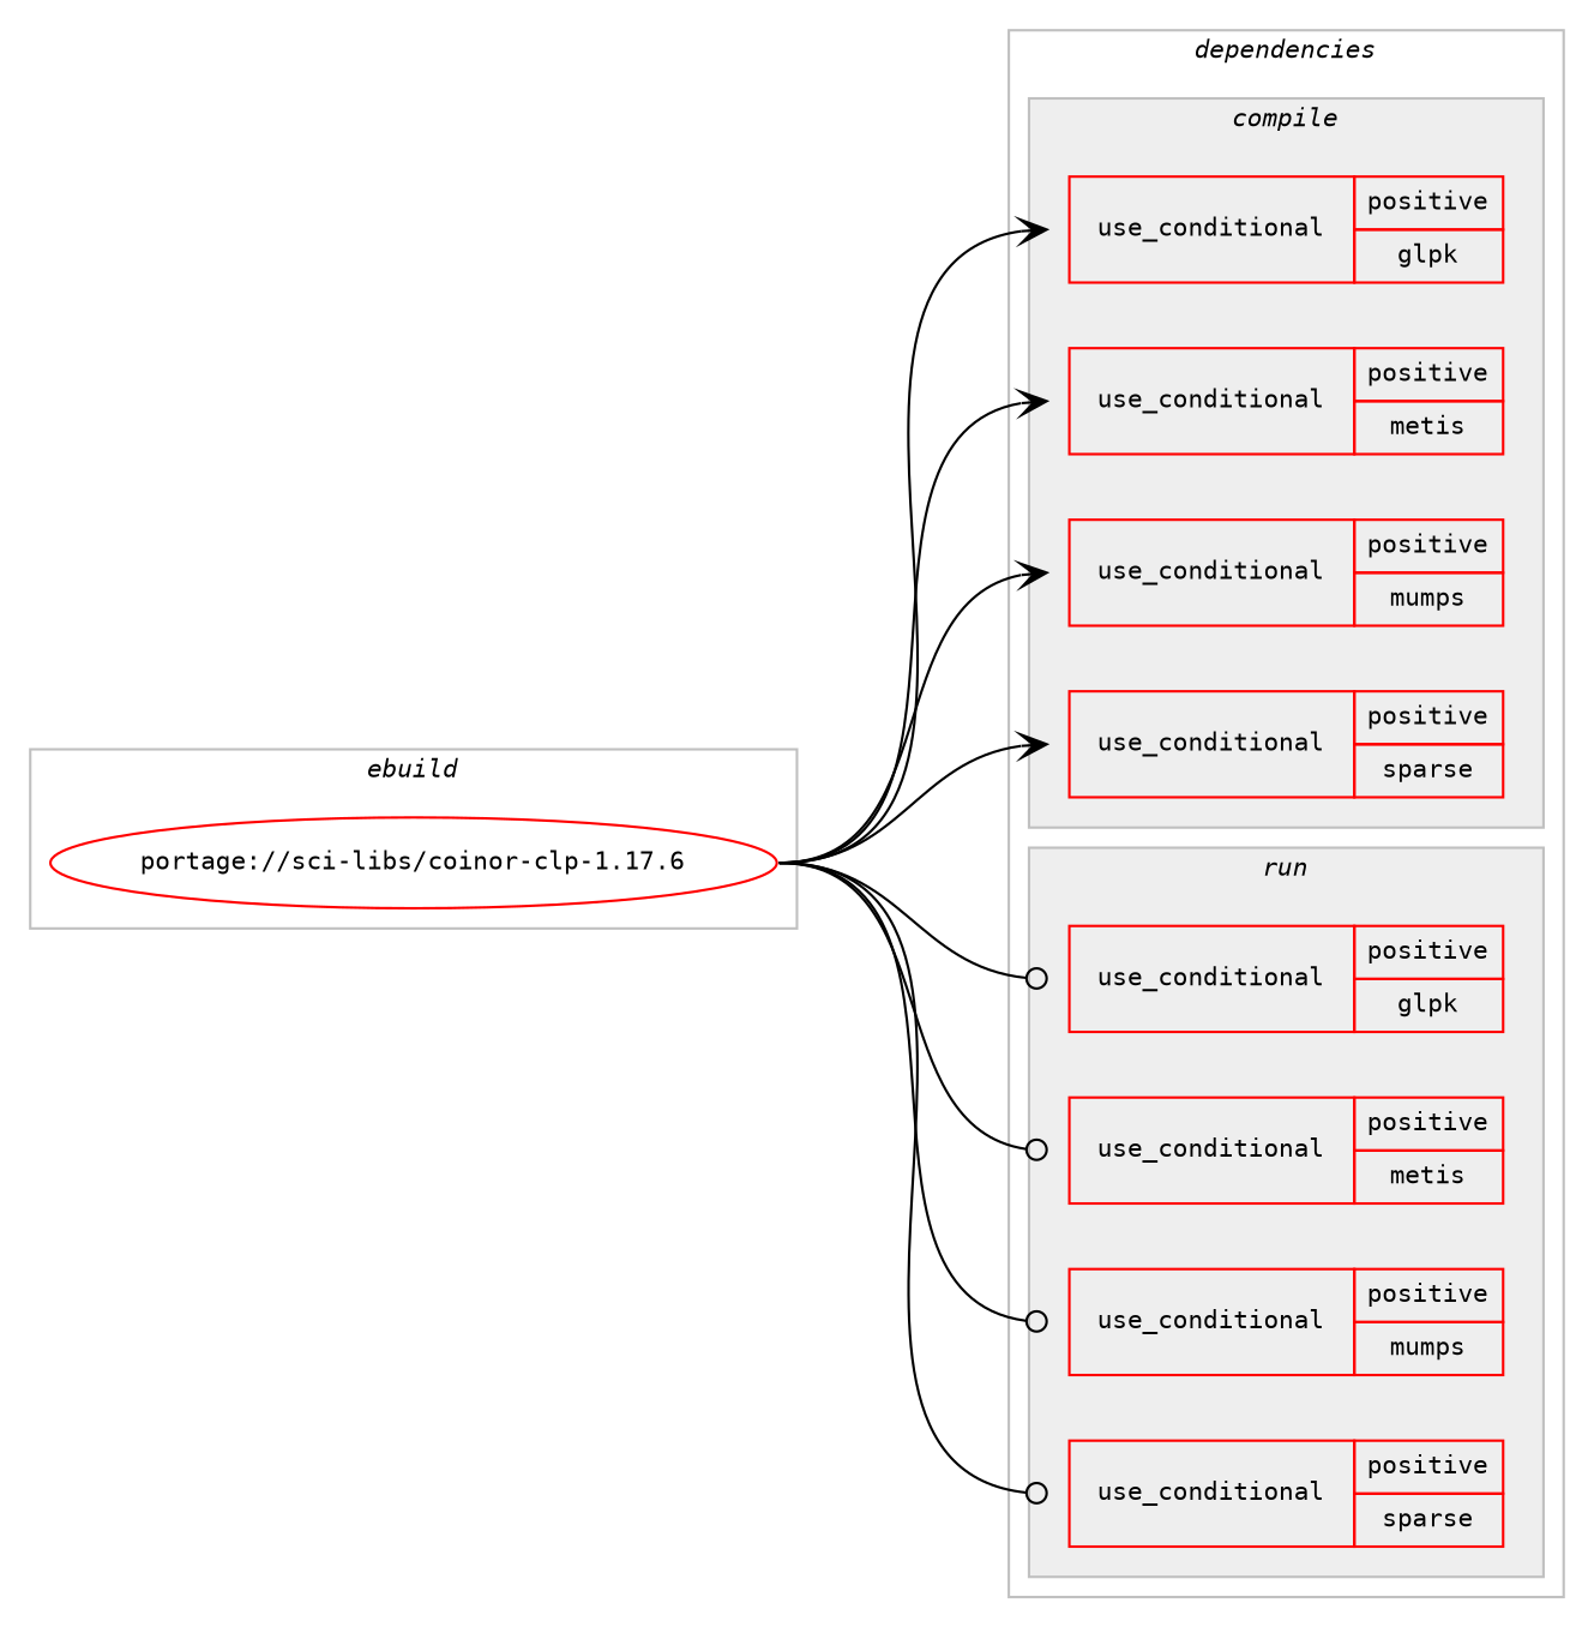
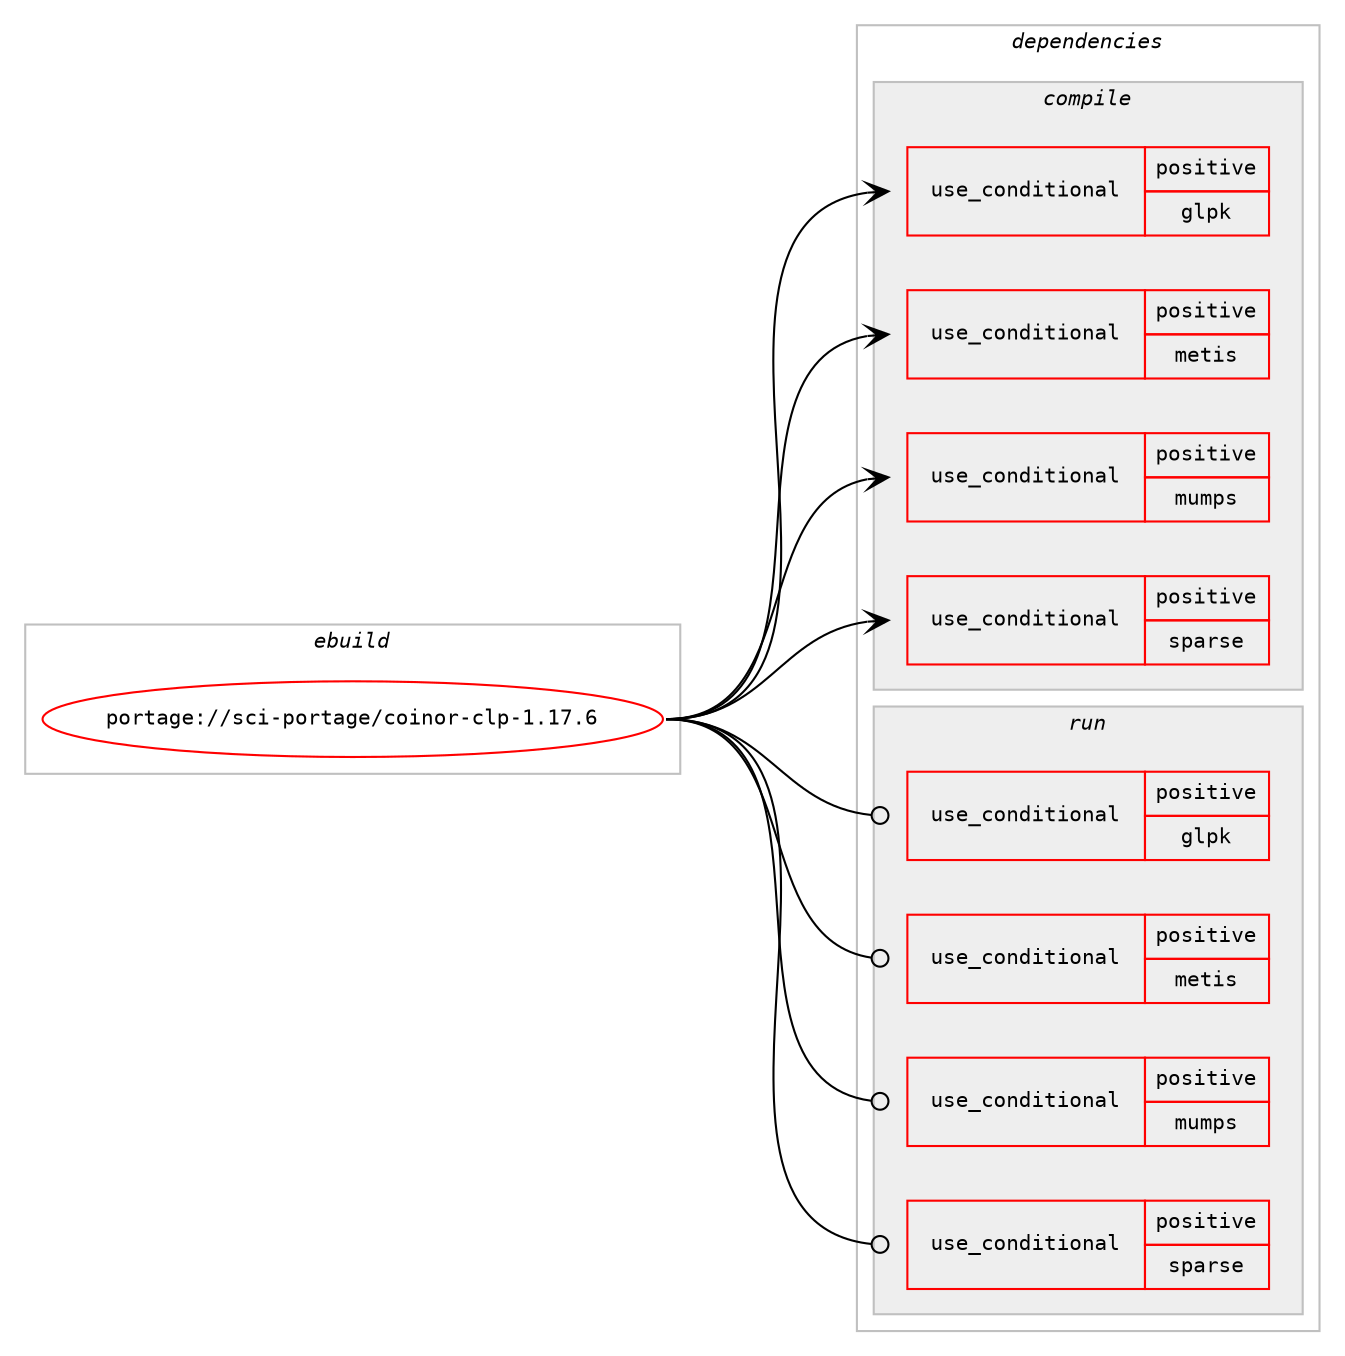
  digraph {
    compound=true
    concentrate=true
    fontname="DejaVu Sans Mono"
    fontsize=10
    newrank=true
    rankdir=LR
    ranksep=1.5
    node [color=red fontname="DejaVu Sans Mono" fontsize=10 shape=none]
    edge [arrowhead=vee headport=w style=solid tailport=e weight=20 fontname="DejaVu Sans Mono"]
-   n1 [label="portage://sci-libs/coinor-clp-1.17.6" width=4 shape=""]
+   n1 [label="portage://sci-portage/coinor-clp-1.17.6" width=4 shape=""]
    n2 [label=<<TABLE BORDER="0" CELLBORDER="1" CELLSPACING="0" CELLPADDING="4"><TR><TD ROWSPAN="3" CELLPADDING="10">use_conditional</TD></TR><TR><TD>positive</TD></TR><TR><TD>glpk</TD></TR></TABLE>>]
    n3 [label=<<TABLE BORDER="0" CELLBORDER="1" CELLSPACING="0" CELLPADDING="4"><TR><TD ROWSPAN="3" CELLPADDING="10">use_conditional</TD></TR><TR><TD>positive</TD></TR><TR><TD>metis</TD></TR></TABLE>>]
    n4 [label=<<TABLE BORDER="0" CELLBORDER="1" CELLSPACING="0" CELLPADDING="4"><TR><TD ROWSPAN="3" CELLPADDING="10">use_conditional</TD></TR><TR><TD>positive</TD></TR><TR><TD>mumps</TD></TR></TABLE>>]
    n5 [label=<<TABLE BORDER="0" CELLBORDER="1" CELLSPACING="0" CELLPADDING="4"><TR><TD ROWSPAN="3" CELLPADDING="10">use_conditional</TD></TR><TR><TD>positive</TD></TR><TR><TD>sparse</TD></TR></TABLE>>]
    n6 [label=<<TABLE BORDER="0" CELLBORDER="1" CELLSPACING="0" CELLPADDING="4"><TR><TD ROWSPAN="3" CELLPADDING="10">use_conditional</TD></TR><TR><TD>positive</TD></TR><TR><TD>glpk</TD></TR></TABLE>>]
    n7 [label=<<TABLE BORDER="0" CELLBORDER="1" CELLSPACING="0" CELLPADDING="4"><TR><TD ROWSPAN="3" CELLPADDING="10">use_conditional</TD></TR><TR><TD>positive</TD></TR><TR><TD>metis</TD></TR></TABLE>>]
    n8 [label=<<TABLE BORDER="0" CELLBORDER="1" CELLSPACING="0" CELLPADDING="4"><TR><TD ROWSPAN="3" CELLPADDING="10">use_conditional</TD></TR><TR><TD>positive</TD></TR><TR><TD>mumps</TD></TR></TABLE>>]
    n9 [label=<<TABLE BORDER="0" CELLBORDER="1" CELLSPACING="0" CELLPADDING="4"><TR><TD ROWSPAN="3" CELLPADDING="10">use_conditional</TD></TR><TR><TD>positive</TD></TR><TR><TD>sparse</TD></TR></TABLE>>]
    subgraph cluster_1 {
      color=gray
      label=<<i>ebuild</i>>
      rank=same
      n1
    }
    subgraph cluster_2 {
      color=gray
      label=<<i>dependencies</i>>
      subgraph cluster_3 {
        color=gray
        fillcolor="#eeeeee"
        label=<<i>compile</i>>
        style=filled
        subgraph sub_4 {
          color=gray
          fillcolor="#eeeeee"
          label=<<i>compile</i>>
          style=filled
          n2
        }
        subgraph sub_5 {
          color=gray
          fillcolor="#eeeeee"
          label=<<i>compile</i>>
          style=filled
          n3
        }
        subgraph sub_6 {
          color=gray
          fillcolor="#eeeeee"
          label=<<i>compile</i>>
          style=filled
          n4
        }
        subgraph sub_7 {
          color=gray
          fillcolor="#eeeeee"
          label=<<i>compile</i>>
          style=filled
          n5
        }
      }
      subgraph cluster_8 {
        color=gray
        fillcolor="#eeeeee"
        label=<<i>compile and run</i>>
        style=filled
      }
      subgraph cluster_9 {
        color=gray
        fillcolor="#eeeeee"
        label=<<i>run</i>>
        style=filled
        subgraph sub_10 {
          color=gray
          fillcolor="#eeeeee"
          label=<<i>run</i>>
          style=filled
          n6
        }
        subgraph sub_11 {
          color=gray
          fillcolor="#eeeeee"
          label=<<i>run</i>>
          style=filled
          n7
        }
        subgraph sub_12 {
          color=gray
          fillcolor="#eeeeee"
          label=<<i>run</i>>
          style=filled
          n8
        }
        subgraph sub_13 {
          color=gray
          fillcolor="#eeeeee"
          label=<<i>run</i>>
          style=filled
          n9
        }
      }
    }
    subgraph cluster_14 {
      color=gray
      label=<<i>candidates</i>>
      rank=same
    }
    n1 -> n2
    n1 -> n3
    n1 -> n4
    n1 -> n5
    n1 -> n6 [arrowhead=odot]
    n1 -> n7 [arrowhead=odot]
    n1 -> n8 [arrowhead=odot]
    n1 -> n9 [arrowhead=odot]
  }
